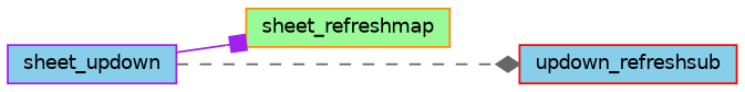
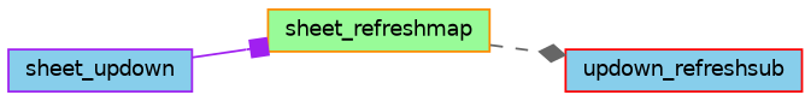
  digraph {
    rankdir=LR
    node [fillcolor=skyblue fontname=Helvetica fontsize=10 shape=record style=filled]
    edge [fontname=Helvetica fontsize=10 labelfontname=Helvetica labelfontsize=10]
    n1 [color=purple fontcolor=black height=0.2 label=sheet_updown width=0.4]
    n2 [color=darkorange fillcolor=palegreen height=0.2 label=sheet_refreshmap width=0.4]
    n3 [color=red height=0.2 label=updown_refreshsub width=0.4]
    n1 -> n2 [arrowhead=box color=purple style=solid]
-   n1 -> n3 [arrowhead=diamond color=gray40 style=dashed]
+   n2 -> n3 [arrowhead=diamond color=gray40 style=dashed]
  }
